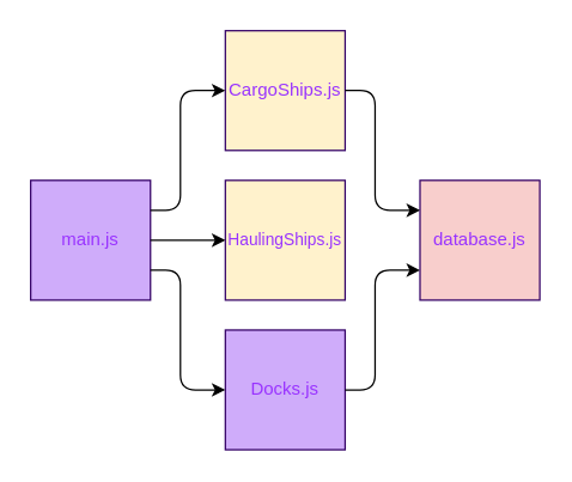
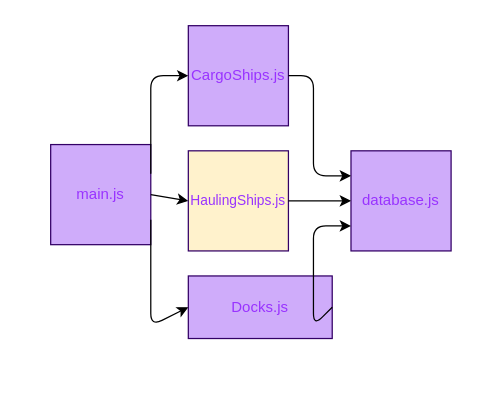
  <mxCell id="0" />
  <mxCell id="1" parent="0" />
- <mxCell id="2" value="&lt;font color=&quot;#9933ff&quot;&gt;CargoShips.js&lt;/font&gt;" style="whiteSpace=wrap;html=1;aspect=fixed;fillColor=#fff2cc;strokeColor=#330066;" vertex="1" parent="1"><mxGeometry x="150" y="20" width="80" height="80" as="geometry" /></mxCell>
+ <mxCell id="2" value="&lt;font color=&quot;#9933ff&quot;&gt;CargoShips.js&lt;/font&gt;" style="whiteSpace=wrap;html=1;aspect=fixed;fillColor=#CFACFA;strokeColor=#330066;" vertex="1" parent="1"><mxGeometry x="150" y="20" width="80" height="80" as="geometry" /></mxCell>
  <mxCell id="3" value="&lt;font style=&quot;font-size: 11px;&quot; color=&quot;#9933ff&quot;&gt;HaulingShips.js&lt;/font&gt;" style="whiteSpace=wrap;html=1;aspect=fixed;fillColor=#fff2cc;strokeColor=#330066;" vertex="1" parent="1"><mxGeometry x="150" y="120" width="80" height="80" as="geometry" /></mxCell>
- <mxCell id="4" value="&lt;font color=&quot;#9933ff&quot;&gt;Docks.js&lt;/font&gt;" style="whiteSpace=wrap;html=1;aspect=fixed;fillColor=#CFACFA;strokeColor=#330066;" vertex="1" parent="1"><mxGeometry x="150" y="220" width="80" height="80" as="geometry" /></mxCell>
- <mxCell id="5" value="&lt;font color=&quot;#9933ff&quot;&gt;main.js&lt;/font&gt;" style="whiteSpace=wrap;html=1;aspect=fixed;fillColor=#CFACFA;strokeColor=#330066;" vertex="1" parent="1"><mxGeometry x="20" y="120" width="80" height="80" as="geometry" /></mxCell>
- <mxCell id="6" value="&lt;font color=&quot;#9933ff&quot;&gt;database.js&lt;/font&gt;" style="whiteSpace=wrap;html=1;aspect=fixed;fillColor=#f8cecc;strokeColor=#330066;" vertex="1" parent="1"><mxGeometry x="280" y="120" width="80" height="80" as="geometry" /></mxCell>
+ <mxCell id="4" value="&lt;font color=&quot;#9933ff&quot;&gt;Docks.js&lt;/font&gt;" style="whiteSpace=wrap;html=1;aspect=fixed;fillColor=#CFACFA;strokeColor=#330066;" vertex="1" parent="1"><mxGeometry x="150" y="220" width="115" height="50" as="geometry" /></mxCell>
+ <mxCell id="5" value="&lt;font color=&quot;#9933ff&quot;&gt;main.js&lt;/font&gt;" style="whiteSpace=wrap;html=1;aspect=fixed;fillColor=#CFACFA;strokeColor=#330066;" vertex="1" parent="1"><mxGeometry x="40" y="115" width="80" height="80" as="geometry" /></mxCell>
+ <mxCell id="6" value="&lt;font color=&quot;#9933ff&quot;&gt;database.js&lt;/font&gt;" style="whiteSpace=wrap;html=1;aspect=fixed;fillColor=#CFACFA;strokeColor=#330066;" vertex="1" parent="1"><mxGeometry x="280" y="120" width="80" height="80" as="geometry" /></mxCell>
  <mxCell id="7" value="" style="endArrow=classic;html=1;fontSize=11;fontColor=#9933FF;exitX=1;exitY=0.25;exitDx=0;exitDy=0;entryX=0;entryY=0.5;entryDx=0;entryDy=0;" edge="1" parent="1" source="5" target="2"><mxGeometry width="50" height="50" relative="1" as="geometry"><mxPoint x="140" y="260" as="sourcePoint" /><mxPoint x="130" y="60" as="targetPoint" /><Array as="points"><mxPoint x="120" y="140" /><mxPoint x="120" y="60" /></Array></mxGeometry></mxCell>
  <mxCell id="8" value="" style="endArrow=classic;html=1;fontSize=11;fontColor=#9933FF;exitX=1;exitY=0.5;exitDx=0;exitDy=0;entryX=0;entryY=0.5;entryDx=0;entryDy=0;" edge="1" parent="1" source="5" target="3"><mxGeometry width="50" height="50" relative="1" as="geometry"><mxPoint x="140" y="270" as="sourcePoint" /><mxPoint x="190" y="220" as="targetPoint" /></mxGeometry></mxCell>
  <mxCell id="9" value="" style="endArrow=classic;html=1;fontSize=11;fontColor=#9933FF;exitX=1;exitY=0.75;exitDx=0;exitDy=0;entryX=0;entryY=0.5;entryDx=0;entryDy=0;" edge="1" parent="1" source="5" target="4"><mxGeometry width="50" height="50" relative="1" as="geometry"><mxPoint x="10" y="285" as="sourcePoint" /><mxPoint x="60" y="235" as="targetPoint" /><Array as="points"><mxPoint x="120" y="180" /><mxPoint x="120" y="260" /></Array></mxGeometry></mxCell>
  <mxCell id="10" value="" style="endArrow=classic;html=1;fontSize=11;fontColor=#9933FF;exitX=1;exitY=0.5;exitDx=0;exitDy=0;entryX=0;entryY=0.25;entryDx=0;entryDy=0;" edge="1" parent="1" source="2" target="6"><mxGeometry width="50" height="50" relative="1" as="geometry"><mxPoint x="255" y="70" as="sourcePoint" /><mxPoint x="305" y="20" as="targetPoint" /><Array as="points"><mxPoint x="250" y="60" /><mxPoint x="250" y="140" /></Array></mxGeometry></mxCell>
+ <mxCell id="11" value="" style="endArrow=classic;html=1;fontSize=11;fontColor=#9933FF;entryX=0;entryY=0.5;entryDx=0;entryDy=0;exitX=1;exitY=0.5;exitDx=0;exitDy=0;" edge="1" parent="1" source="3" target="6"><mxGeometry width="50" height="50" relative="1" as="geometry"><mxPoint x="240" y="159.5" as="sourcePoint" /><mxPoint x="280" y="159.5" as="targetPoint" /></mxGeometry></mxCell>
  <mxCell id="12" value="" style="endArrow=classic;html=1;fontSize=11;fontColor=#9933FF;exitX=1;exitY=0.5;exitDx=0;exitDy=0;entryX=0;entryY=0.75;entryDx=0;entryDy=0;" edge="1" parent="1" source="4" target="6"><mxGeometry width="50" height="50" relative="1" as="geometry"><mxPoint x="260" y="280" as="sourcePoint" /><mxPoint x="250" y="180" as="targetPoint" /><Array as="points"><mxPoint x="250" y="260" /><mxPoint x="250" y="180" /></Array></mxGeometry></mxCell>
